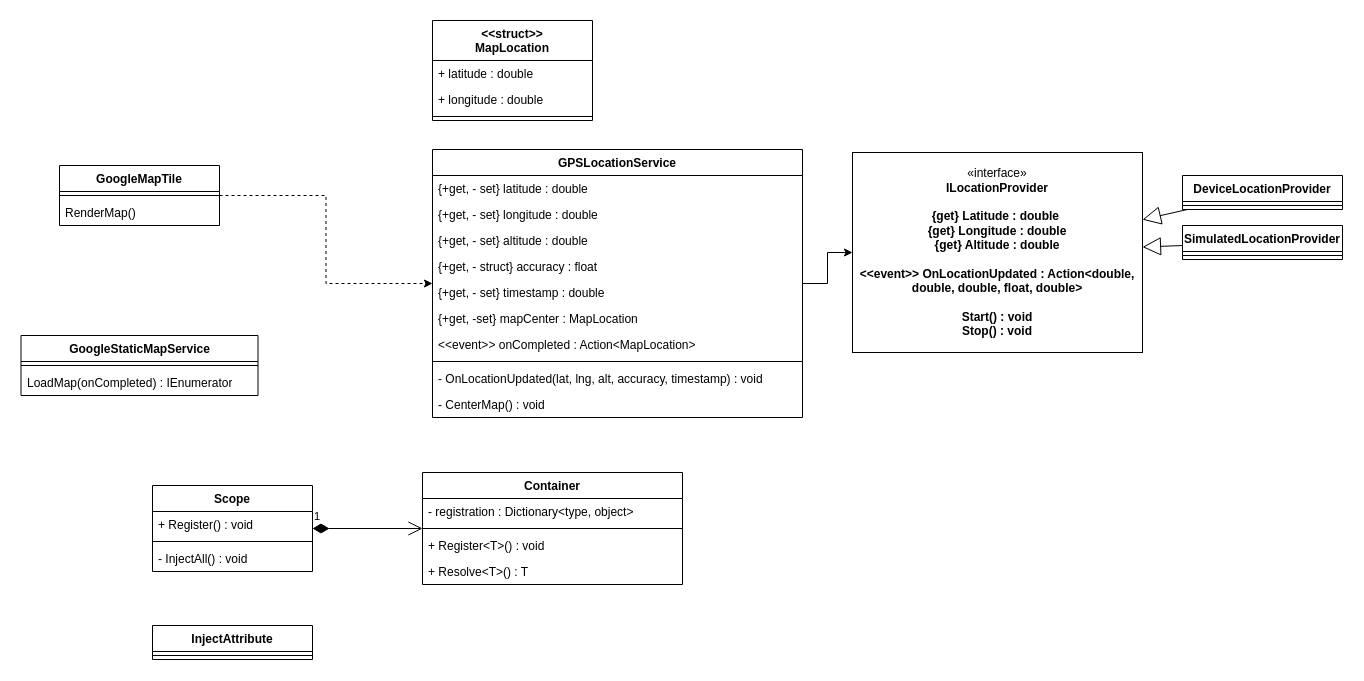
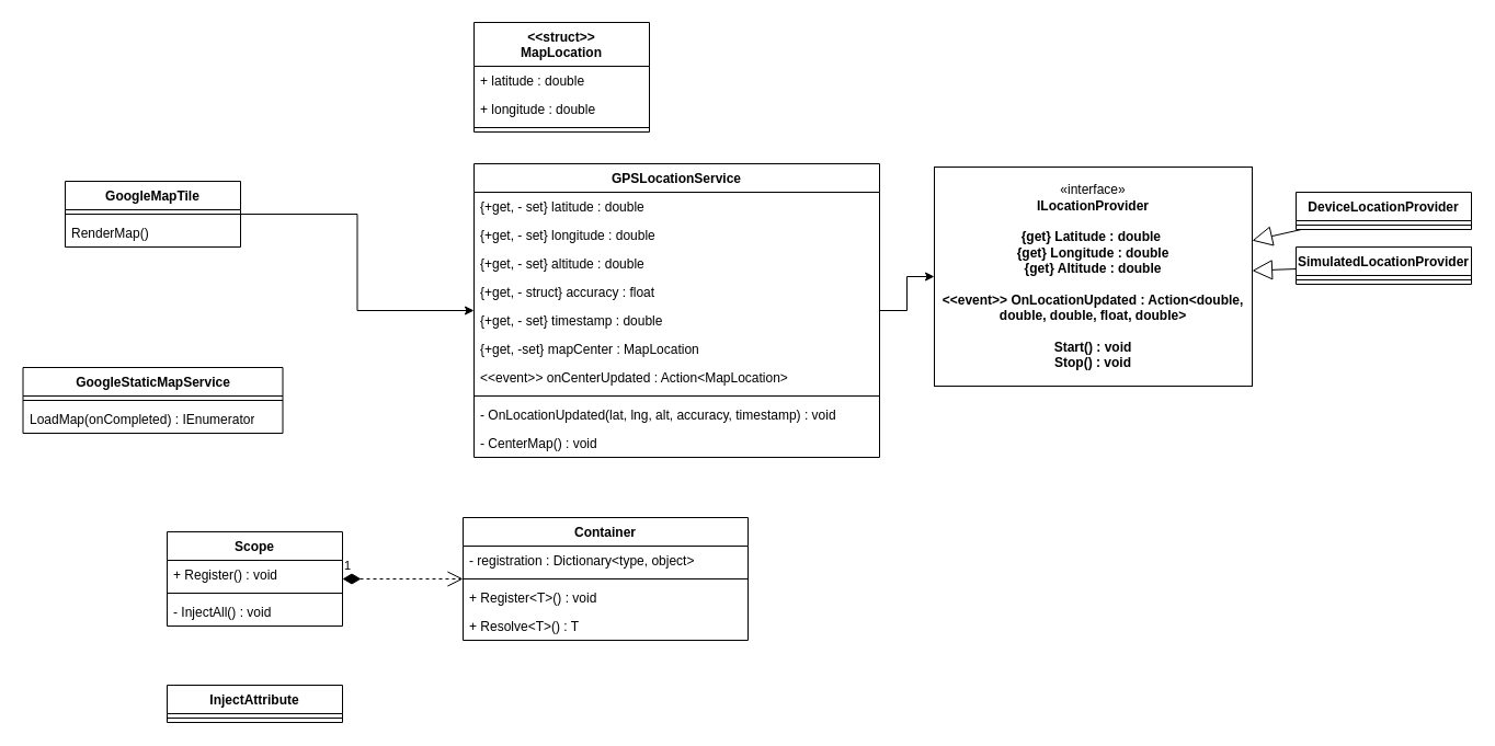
  <mxCell id="0" />
  <mxCell id="1" parent="0" />
  <mxCell id="2" value="DeviceLocationProvider" style="swimlane;fontStyle=1;align=center;verticalAlign=top;childLayout=stackLayout;horizontal=1;startSize=26;horizontalStack=0;resizeParent=1;resizeParentMax=0;resizeLast=0;collapsible=1;marginBottom=0;whiteSpace=wrap;html=1;" parent="1" vertex="1"><mxGeometry x="1182" y="175" width="160" height="34" as="geometry" /></mxCell>
  <mxCell id="3" value="" style="line;strokeWidth=1;fillColor=none;align=left;verticalAlign=middle;spacingTop=-1;spacingLeft=3;spacingRight=3;rotatable=0;labelPosition=right;points=[];portConstraint=eastwest;strokeColor=inherit;" parent="2" vertex="1"><mxGeometry y="26" width="160" height="8" as="geometry" /></mxCell>
  <mxCell id="4" value="SimulatedLocationProvider" style="swimlane;fontStyle=1;align=center;verticalAlign=top;childLayout=stackLayout;horizontal=1;startSize=26;horizontalStack=0;resizeParent=1;resizeParentMax=0;resizeLast=0;collapsible=1;marginBottom=0;whiteSpace=wrap;html=1;" parent="1" vertex="1"><mxGeometry x="1182" y="225" width="160" height="34" as="geometry" /></mxCell>
  <mxCell id="5" value="" style="line;strokeWidth=1;fillColor=none;align=left;verticalAlign=middle;spacingTop=-1;spacingLeft=3;spacingRight=3;rotatable=0;labelPosition=right;points=[];portConstraint=eastwest;strokeColor=inherit;" parent="4" vertex="1"><mxGeometry y="26" width="160" height="8" as="geometry" /></mxCell>
  <mxCell id="6" value="«interface»&lt;br&gt;&lt;b&gt;ILocationProvider&lt;/b&gt;&lt;div&gt;&lt;b&gt;&lt;br&gt;&lt;/b&gt;&lt;/div&gt;&lt;div&gt;&lt;b&gt;{get} Latitude : double&amp;nbsp;&lt;/b&gt;&lt;/div&gt;&lt;div&gt;&lt;b&gt;{get} Longitude : double&lt;/b&gt;&lt;/div&gt;&lt;div&gt;&lt;b&gt;{get} Altitude : double&lt;/b&gt;&lt;/div&gt;&lt;div&gt;&lt;b&gt;&lt;br&gt;&lt;/b&gt;&lt;/div&gt;&lt;div&gt;&lt;b&gt;&amp;lt;&amp;lt;event&amp;gt;&amp;gt; OnLocationUpdated : Action&amp;lt;double, double, double, float, double&amp;gt;&lt;/b&gt;&lt;/div&gt;&lt;div&gt;&lt;b&gt;&lt;br&gt;&lt;/b&gt;&lt;/div&gt;&lt;div&gt;&lt;b&gt;Start() : void&lt;/b&gt;&lt;/div&gt;&lt;div&gt;&lt;b&gt;Stop() : void&lt;/b&gt;&lt;/div&gt;" style="html=1;whiteSpace=wrap;" parent="1" vertex="1"><mxGeometry x="852" y="152" width="290" height="200" as="geometry" /></mxCell>
  <mxCell id="7" value="" style="endArrow=block;endSize=16;endFill=0;html=1;rounded=0;" parent="1" source="2" target="6" edge="1"><mxGeometry width="160" relative="1" as="geometry"><mxPoint x="1172" y="375" as="sourcePoint" /><mxPoint x="1332" y="375" as="targetPoint" /></mxGeometry></mxCell>
  <mxCell id="8" value="" style="endArrow=block;endSize=16;endFill=0;html=1;rounded=0;" parent="1" source="4" target="6" edge="1"><mxGeometry width="160" relative="1" as="geometry"><mxPoint x="1329" y="188" as="sourcePoint" /><mxPoint x="1242" y="185" as="targetPoint" /></mxGeometry></mxCell>
  <mxCell id="9" style="edgeStyle=orthogonalEdgeStyle;rounded=0;orthogonalLoop=1;jettySize=auto;html=1;" parent="1" source="10" target="6" edge="1"><mxGeometry relative="1" as="geometry" /></mxCell>
  <mxCell id="10" value="GPSLocationService" style="swimlane;fontStyle=1;align=center;verticalAlign=top;childLayout=stackLayout;horizontal=1;startSize=26;horizontalStack=0;resizeParent=1;resizeParentMax=0;resizeLast=0;collapsible=1;marginBottom=0;whiteSpace=wrap;html=1;" parent="1" vertex="1"><mxGeometry x="432" y="149" width="370" height="268" as="geometry" /></mxCell>
  <mxCell id="11" value="{+get, - set} latitude : double" style="text;strokeColor=none;fillColor=none;align=left;verticalAlign=top;spacingLeft=4;spacingRight=4;overflow=hidden;rotatable=0;points=[[0,0.5],[1,0.5]];portConstraint=eastwest;whiteSpace=wrap;html=1;" parent="10" vertex="1"><mxGeometry y="26" width="370" height="26" as="geometry" /></mxCell>
  <mxCell id="12" value="{+get, - set} longitude : double" style="text;strokeColor=none;fillColor=none;align=left;verticalAlign=top;spacingLeft=4;spacingRight=4;overflow=hidden;rotatable=0;points=[[0,0.5],[1,0.5]];portConstraint=eastwest;whiteSpace=wrap;html=1;" parent="10" vertex="1"><mxGeometry y="52" width="370" height="26" as="geometry" /></mxCell>
  <mxCell id="13" value="{+get, - set} altitude : double" style="text;strokeColor=none;fillColor=none;align=left;verticalAlign=top;spacingLeft=4;spacingRight=4;overflow=hidden;rotatable=0;points=[[0,0.5],[1,0.5]];portConstraint=eastwest;whiteSpace=wrap;html=1;" parent="10" vertex="1"><mxGeometry y="78" width="370" height="26" as="geometry" /></mxCell>
  <mxCell id="14" value="{+get, - struct} accuracy : float" style="text;strokeColor=none;fillColor=none;align=left;verticalAlign=top;spacingLeft=4;spacingRight=4;overflow=hidden;rotatable=0;points=[[0,0.5],[1,0.5]];portConstraint=eastwest;whiteSpace=wrap;html=1;" parent="10" vertex="1"><mxGeometry y="104" width="370" height="26" as="geometry" /></mxCell>
  <mxCell id="15" value="{+get, - set} timestamp : double" style="text;strokeColor=none;fillColor=none;align=left;verticalAlign=top;spacingLeft=4;spacingRight=4;overflow=hidden;rotatable=0;points=[[0,0.5],[1,0.5]];portConstraint=eastwest;whiteSpace=wrap;html=1;" parent="10" vertex="1"><mxGeometry y="130" width="370" height="26" as="geometry" /></mxCell>
  <mxCell id="16" value="{+get, -set} mapCenter : MapLocation" style="text;strokeColor=none;fillColor=none;align=left;verticalAlign=top;spacingLeft=4;spacingRight=4;overflow=hidden;rotatable=0;points=[[0,0.5],[1,0.5]];portConstraint=eastwest;whiteSpace=wrap;html=1;" parent="10" vertex="1"><mxGeometry y="156" width="370" height="26" as="geometry" /></mxCell>
- <mxCell id="17" value="&amp;lt;&amp;lt;event&amp;gt;&amp;gt; onCompleted : Action&amp;lt;MapLocation&amp;gt;" style="text;strokeColor=none;fillColor=none;align=left;verticalAlign=top;spacingLeft=4;spacingRight=4;overflow=hidden;rotatable=0;points=[[0,0.5],[1,0.5]];portConstraint=eastwest;whiteSpace=wrap;html=1;" parent="10" vertex="1"><mxGeometry y="182" width="370" height="26" as="geometry" /></mxCell>
+ <mxCell id="17" value="&amp;lt;&amp;lt;event&amp;gt;&amp;gt; onCenterUpdated : Action&amp;lt;MapLocation&amp;gt;" style="text;strokeColor=none;fillColor=none;align=left;verticalAlign=top;spacingLeft=4;spacingRight=4;overflow=hidden;rotatable=0;points=[[0,0.5],[1,0.5]];portConstraint=eastwest;whiteSpace=wrap;html=1;" parent="10" vertex="1"><mxGeometry y="182" width="370" height="26" as="geometry" /></mxCell>
  <mxCell id="18" value="" style="line;strokeWidth=1;fillColor=none;align=left;verticalAlign=middle;spacingTop=-1;spacingLeft=3;spacingRight=3;rotatable=0;labelPosition=right;points=[];portConstraint=eastwest;strokeColor=inherit;" parent="10" vertex="1"><mxGeometry y="208" width="370" height="8" as="geometry" /></mxCell>
  <mxCell id="19" value="- OnLocationUpdated(lat, lng, alt, accuracy, timestamp) : void" style="text;strokeColor=none;fillColor=none;align=left;verticalAlign=top;spacingLeft=4;spacingRight=4;overflow=hidden;rotatable=0;points=[[0,0.5],[1,0.5]];portConstraint=eastwest;whiteSpace=wrap;html=1;" parent="10" vertex="1"><mxGeometry y="216" width="370" height="26" as="geometry" /></mxCell>
  <mxCell id="20" value="- CenterMap() : void" style="text;strokeColor=none;fillColor=none;align=left;verticalAlign=top;spacingLeft=4;spacingRight=4;overflow=hidden;rotatable=0;points=[[0,0.5],[1,0.5]];portConstraint=eastwest;whiteSpace=wrap;html=1;" parent="10" vertex="1"><mxGeometry y="242" width="370" height="26" as="geometry" /></mxCell>
  <mxCell id="21" value="&lt;div&gt;&amp;lt;&amp;lt;struct&amp;gt;&amp;gt;&lt;/div&gt;MapLocation" style="swimlane;fontStyle=1;align=center;verticalAlign=top;childLayout=stackLayout;horizontal=1;startSize=40;horizontalStack=0;resizeParent=1;resizeParentMax=0;resizeLast=0;collapsible=1;marginBottom=0;whiteSpace=wrap;html=1;" parent="1" vertex="1"><mxGeometry x="432" y="20" width="160" height="100" as="geometry" /></mxCell>
  <mxCell id="22" value="+ latitude : double" style="text;strokeColor=none;fillColor=none;align=left;verticalAlign=top;spacingLeft=4;spacingRight=4;overflow=hidden;rotatable=0;points=[[0,0.5],[1,0.5]];portConstraint=eastwest;whiteSpace=wrap;html=1;" parent="21" vertex="1"><mxGeometry y="40" width="160" height="26" as="geometry" /></mxCell>
  <mxCell id="23" value="+ longitude : double" style="text;strokeColor=none;fillColor=none;align=left;verticalAlign=top;spacingLeft=4;spacingRight=4;overflow=hidden;rotatable=0;points=[[0,0.5],[1,0.5]];portConstraint=eastwest;whiteSpace=wrap;html=1;" parent="21" vertex="1"><mxGeometry y="66" width="160" height="26" as="geometry" /></mxCell>
  <mxCell id="24" value="" style="line;strokeWidth=1;fillColor=none;align=left;verticalAlign=middle;spacingTop=-1;spacingLeft=3;spacingRight=3;rotatable=0;labelPosition=right;points=[];portConstraint=eastwest;strokeColor=inherit;" parent="21" vertex="1"><mxGeometry y="92" width="160" height="8" as="geometry" /></mxCell>
- <mxCell id="25" style="edgeStyle=orthogonalEdgeStyle;rounded=0;orthogonalLoop=1;jettySize=auto;html=1;dashed=1;" parent="1" source="26" target="10" edge="1"><mxGeometry relative="1" as="geometry" /></mxCell>
+ <mxCell id="25" style="edgeStyle=orthogonalEdgeStyle;rounded=0;orthogonalLoop=1;jettySize=auto;html=1;" parent="1" source="26" target="10" edge="1"><mxGeometry relative="1" as="geometry" /></mxCell>
  <mxCell id="26" value="GoogleMapTile" style="swimlane;fontStyle=1;align=center;verticalAlign=top;childLayout=stackLayout;horizontal=1;startSize=26;horizontalStack=0;resizeParent=1;resizeParentMax=0;resizeLast=0;collapsible=1;marginBottom=0;whiteSpace=wrap;html=1;" parent="1" vertex="1"><mxGeometry x="59" y="165" width="160" height="60" as="geometry" /></mxCell>
  <mxCell id="27" value="" style="line;strokeWidth=1;fillColor=none;align=left;verticalAlign=middle;spacingTop=-1;spacingLeft=3;spacingRight=3;rotatable=0;labelPosition=right;points=[];portConstraint=eastwest;strokeColor=inherit;" parent="26" vertex="1"><mxGeometry y="26" width="160" height="8" as="geometry" /></mxCell>
  <mxCell id="28" value="RenderMap()" style="text;strokeColor=none;fillColor=none;align=left;verticalAlign=top;spacingLeft=4;spacingRight=4;overflow=hidden;rotatable=0;points=[[0,0.5],[1,0.5]];portConstraint=eastwest;whiteSpace=wrap;html=1;" parent="26" vertex="1"><mxGeometry y="34" width="160" height="26" as="geometry" /></mxCell>
  <mxCell id="29" value="GoogleStaticMapService" style="swimlane;fontStyle=1;align=center;verticalAlign=top;childLayout=stackLayout;horizontal=1;startSize=26;horizontalStack=0;resizeParent=1;resizeParentMax=0;resizeLast=0;collapsible=1;marginBottom=0;whiteSpace=wrap;html=1;" parent="1" vertex="1"><mxGeometry x="20.5" y="335" width="237" height="60" as="geometry" /></mxCell>
  <mxCell id="30" value="" style="line;strokeWidth=1;fillColor=none;align=left;verticalAlign=middle;spacingTop=-1;spacingLeft=3;spacingRight=3;rotatable=0;labelPosition=right;points=[];portConstraint=eastwest;strokeColor=inherit;" parent="29" vertex="1"><mxGeometry y="26" width="237" height="8" as="geometry" /></mxCell>
  <mxCell id="31" value="LoadMap(onCompleted) : IEnumerator" style="text;strokeColor=none;fillColor=none;align=left;verticalAlign=top;spacingLeft=4;spacingRight=4;overflow=hidden;rotatable=0;points=[[0,0.5],[1,0.5]];portConstraint=eastwest;whiteSpace=wrap;html=1;" parent="29" vertex="1"><mxGeometry y="34" width="237" height="26" as="geometry" /></mxCell>
  <mxCell id="32" value="Scope" style="swimlane;fontStyle=1;align=center;verticalAlign=top;childLayout=stackLayout;horizontal=1;startSize=26;horizontalStack=0;resizeParent=1;resizeParentMax=0;resizeLast=0;collapsible=1;marginBottom=0;whiteSpace=wrap;html=1;" vertex="1" parent="1"><mxGeometry x="152" y="485" width="160" height="86" as="geometry" /></mxCell>
  <mxCell id="33" value="+ Register() : void" style="text;strokeColor=none;fillColor=none;align=left;verticalAlign=top;spacingLeft=4;spacingRight=4;overflow=hidden;rotatable=0;points=[[0,0.5],[1,0.5]];portConstraint=eastwest;whiteSpace=wrap;html=1;" vertex="1" parent="32"><mxGeometry y="26" width="160" height="26" as="geometry" /></mxCell>
  <mxCell id="34" value="" style="line;strokeWidth=1;fillColor=none;align=left;verticalAlign=middle;spacingTop=-1;spacingLeft=3;spacingRight=3;rotatable=0;labelPosition=right;points=[];portConstraint=eastwest;strokeColor=inherit;" vertex="1" parent="32"><mxGeometry y="52" width="160" height="8" as="geometry" /></mxCell>
  <mxCell id="35" value="- InjectAll() : void" style="text;strokeColor=none;fillColor=none;align=left;verticalAlign=top;spacingLeft=4;spacingRight=4;overflow=hidden;rotatable=0;points=[[0,0.5],[1,0.5]];portConstraint=eastwest;whiteSpace=wrap;html=1;" vertex="1" parent="32"><mxGeometry y="60" width="160" height="26" as="geometry" /></mxCell>
  <mxCell id="36" value="Container" style="swimlane;fontStyle=1;align=center;verticalAlign=top;childLayout=stackLayout;horizontal=1;startSize=26;horizontalStack=0;resizeParent=1;resizeParentMax=0;resizeLast=0;collapsible=1;marginBottom=0;whiteSpace=wrap;html=1;" vertex="1" parent="1"><mxGeometry x="422" y="472" width="260" height="112" as="geometry" /></mxCell>
  <mxCell id="37" value="- registration : Dictionary&amp;lt;type, object&amp;gt;" style="text;strokeColor=none;fillColor=none;align=left;verticalAlign=top;spacingLeft=4;spacingRight=4;overflow=hidden;rotatable=0;points=[[0,0.5],[1,0.5]];portConstraint=eastwest;whiteSpace=wrap;html=1;" vertex="1" parent="36"><mxGeometry y="26" width="260" height="26" as="geometry" /></mxCell>
  <mxCell id="38" value="" style="line;strokeWidth=1;fillColor=none;align=left;verticalAlign=middle;spacingTop=-1;spacingLeft=3;spacingRight=3;rotatable=0;labelPosition=right;points=[];portConstraint=eastwest;strokeColor=inherit;" vertex="1" parent="36"><mxGeometry y="52" width="260" height="8" as="geometry" /></mxCell>
  <mxCell id="39" value="+ Register&amp;lt;T&amp;gt;() : void" style="text;strokeColor=none;fillColor=none;align=left;verticalAlign=top;spacingLeft=4;spacingRight=4;overflow=hidden;rotatable=0;points=[[0,0.5],[1,0.5]];portConstraint=eastwest;whiteSpace=wrap;html=1;" vertex="1" parent="36"><mxGeometry y="60" width="260" height="26" as="geometry" /></mxCell>
  <mxCell id="40" value="+ Resolve&amp;lt;T&amp;gt;() : T" style="text;strokeColor=none;fillColor=none;align=left;verticalAlign=top;spacingLeft=4;spacingRight=4;overflow=hidden;rotatable=0;points=[[0,0.5],[1,0.5]];portConstraint=eastwest;whiteSpace=wrap;html=1;" vertex="1" parent="36"><mxGeometry y="86" width="260" height="26" as="geometry" /></mxCell>
- <mxCell id="41" value="1" style="endArrow=open;html=1;endSize=12;startArrow=diamondThin;startSize=14;startFill=1;edgeStyle=orthogonalEdgeStyle;align=left;verticalAlign=bottom;rounded=0;" edge="1" parent="1" source="32" target="36"><mxGeometry x="-1" y="3" relative="1" as="geometry"><mxPoint x="662" y="835" as="sourcePoint" /><mxPoint x="822" y="835" as="targetPoint" /></mxGeometry></mxCell>
+ <mxCell id="41" value="1" style="endArrow=open;html=1;endSize=12;startArrow=diamondThin;startSize=14;startFill=1;edgeStyle=orthogonalEdgeStyle;align=left;verticalAlign=bottom;rounded=0;dashed=1;" edge="1" parent="1" source="32" target="36"><mxGeometry x="-1" y="3" relative="1" as="geometry"><mxPoint x="662" y="835" as="sourcePoint" /><mxPoint x="822" y="835" as="targetPoint" /></mxGeometry></mxCell>
  <mxCell id="42" value="InjectAttribute" style="swimlane;fontStyle=1;align=center;verticalAlign=top;childLayout=stackLayout;horizontal=1;startSize=26;horizontalStack=0;resizeParent=1;resizeParentMax=0;resizeLast=0;collapsible=1;marginBottom=0;whiteSpace=wrap;html=1;" vertex="1" parent="1"><mxGeometry x="152" y="625" width="160" height="34" as="geometry" /></mxCell>
  <mxCell id="43" value="" style="line;strokeWidth=1;fillColor=none;align=left;verticalAlign=middle;spacingTop=-1;spacingLeft=3;spacingRight=3;rotatable=0;labelPosition=right;points=[];portConstraint=eastwest;strokeColor=inherit;" vertex="1" parent="42"><mxGeometry y="26" width="160" height="8" as="geometry" /></mxCell>
